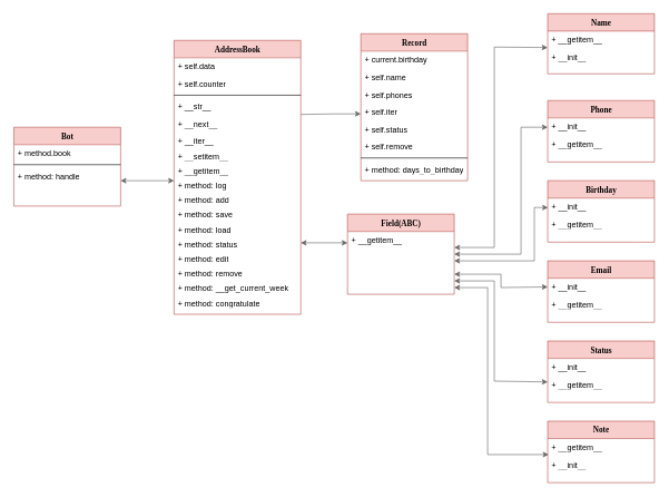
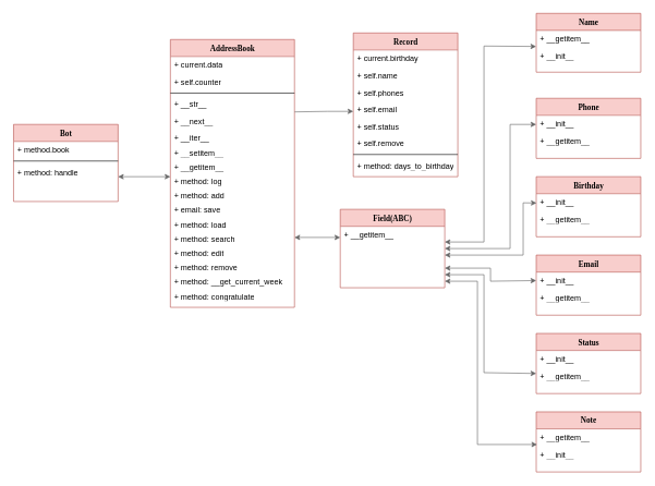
  <mxCell id="0" />
  <mxCell id="1" parent="0" />
  <mxCell id="2" value="Bot" style="swimlane;html=1;fontStyle=1;align=center;verticalAlign=top;childLayout=stackLayout;horizontal=1;startSize=26;horizontalStack=0;resizeParent=1;resizeLast=0;collapsible=1;marginBottom=0;swimlaneFillColor=#ffffff;rounded=0;shadow=0;comic=0;labelBackgroundColor=none;strokeWidth=1;fillColor=#f8cecc;fontFamily=Verdana;fontSize=12;strokeColor=#b85450;" parent="1" vertex="1"><mxGeometry x="20" y="190" width="160" height="118" as="geometry" /></mxCell>
  <mxCell id="3" value="+ method.book" style="text;html=1;strokeColor=none;fillColor=none;align=left;verticalAlign=top;spacingLeft=4;spacingRight=4;whiteSpace=wrap;overflow=hidden;rotatable=0;points=[[0,0.5],[1,0.5]];portConstraint=eastwest;" parent="2" vertex="1"><mxGeometry y="26" width="160" height="26" as="geometry" /></mxCell>
  <mxCell id="4" value="" style="line;html=1;strokeWidth=1;fillColor=none;align=left;verticalAlign=middle;spacingTop=-1;spacingLeft=3;spacingRight=3;rotatable=0;labelPosition=right;points=[];portConstraint=eastwest;" parent="2" vertex="1"><mxGeometry y="52" width="160" height="8" as="geometry" /></mxCell>
  <mxCell id="5" value="+ method:&amp;nbsp;handle" style="text;html=1;strokeColor=none;fillColor=none;align=left;verticalAlign=top;spacingLeft=4;spacingRight=4;whiteSpace=wrap;overflow=hidden;rotatable=0;points=[[0,0.5],[1,0.5]];portConstraint=eastwest;" parent="2" vertex="1"><mxGeometry y="60" width="160" height="26" as="geometry" /></mxCell>
  <mxCell id="6" value="AddressBook" style="swimlane;html=1;fontStyle=1;align=center;verticalAlign=top;childLayout=stackLayout;horizontal=1;startSize=26;horizontalStack=0;resizeParent=1;resizeLast=0;collapsible=1;marginBottom=0;swimlaneFillColor=#ffffff;rounded=0;shadow=0;comic=0;labelBackgroundColor=none;strokeWidth=1;fillColor=#f8cecc;fontFamily=Verdana;fontSize=12;strokeColor=#b85450;" parent="1" vertex="1"><mxGeometry x="260" y="60" width="190" height="410" as="geometry" /></mxCell>
- <mxCell id="7" value="+&amp;nbsp;self.data" style="text;html=1;strokeColor=none;fillColor=none;align=left;verticalAlign=top;spacingLeft=4;spacingRight=4;whiteSpace=wrap;overflow=hidden;rotatable=0;points=[[0,0.5],[1,0.5]];portConstraint=eastwest;" parent="6" vertex="1"><mxGeometry y="26" width="190" height="26" as="geometry" /></mxCell>
+ <mxCell id="7" value="+&amp;nbsp;current.data" style="text;html=1;strokeColor=none;fillColor=none;align=left;verticalAlign=top;spacingLeft=4;spacingRight=4;whiteSpace=wrap;overflow=hidden;rotatable=0;points=[[0,0.5],[1,0.5]];portConstraint=eastwest;" parent="6" vertex="1"><mxGeometry y="26" width="190" height="26" as="geometry" /></mxCell>
  <mxCell id="8" value="+ self.counter" style="text;html=1;strokeColor=none;fillColor=none;align=left;verticalAlign=top;spacingLeft=4;spacingRight=4;whiteSpace=wrap;overflow=hidden;rotatable=0;points=[[0,0.5],[1,0.5]];portConstraint=eastwest;" parent="6" vertex="1"><mxGeometry y="52" width="190" height="26" as="geometry" /></mxCell>
  <mxCell id="9" value="" style="line;html=1;strokeWidth=1;fillColor=none;align=left;verticalAlign=middle;spacingTop=-1;spacingLeft=3;spacingRight=3;rotatable=0;labelPosition=right;points=[];portConstraint=eastwest;" parent="6" vertex="1"><mxGeometry y="78" width="190" height="8" as="geometry" /></mxCell>
  <mxCell id="10" value="+&amp;nbsp;__str__" style="text;html=1;strokeColor=none;fillColor=none;align=left;verticalAlign=top;spacingLeft=4;spacingRight=4;whiteSpace=wrap;overflow=hidden;rotatable=0;points=[[0,0.5],[1,0.5]];portConstraint=eastwest;" parent="6" vertex="1"><mxGeometry y="86" width="190" height="26" as="geometry" /></mxCell>
  <mxCell id="11" value="+&amp;nbsp;__next__" style="text;html=1;strokeColor=none;fillColor=none;align=left;verticalAlign=top;spacingLeft=4;spacingRight=4;whiteSpace=wrap;overflow=hidden;rotatable=0;points=[[0,0.5],[1,0.5]];portConstraint=eastwest;" parent="6" vertex="1"><mxGeometry y="112" width="190" height="26" as="geometry" /></mxCell>
  <mxCell id="12" value="+&amp;nbsp;__iter__" style="text;html=1;strokeColor=none;fillColor=none;align=left;verticalAlign=top;spacingLeft=4;spacingRight=4;whiteSpace=wrap;overflow=hidden;rotatable=0;points=[[0,0.5],[1,0.5]];portConstraint=eastwest;" parent="6" vertex="1"><mxGeometry y="138" width="190" height="22" as="geometry" /></mxCell>
  <mxCell id="13" value="+&amp;nbsp;__setitem__" style="text;html=1;strokeColor=none;fillColor=none;align=left;verticalAlign=top;spacingLeft=4;spacingRight=4;whiteSpace=wrap;overflow=hidden;rotatable=0;points=[[0,0.5],[1,0.5]];portConstraint=eastwest;" parent="6" vertex="1"><mxGeometry y="160" width="190" height="22" as="geometry" /></mxCell>
  <mxCell id="14" value="+&amp;nbsp;__getitem__" style="text;html=1;strokeColor=none;fillColor=none;align=left;verticalAlign=top;spacingLeft=4;spacingRight=4;whiteSpace=wrap;overflow=hidden;rotatable=0;points=[[0,0.5],[1,0.5]];portConstraint=eastwest;" parent="6" vertex="1"><mxGeometry y="182" width="190" height="22" as="geometry" /></mxCell>
  <mxCell id="15" value="+ method:&amp;nbsp;log" style="text;html=1;strokeColor=none;fillColor=none;align=left;verticalAlign=top;spacingLeft=4;spacingRight=4;whiteSpace=wrap;overflow=hidden;rotatable=0;points=[[0,0.5],[1,0.5]];portConstraint=eastwest;" parent="6" vertex="1"><mxGeometry y="204" width="190" height="22" as="geometry" /></mxCell>
  <mxCell id="16" value="+ method:&amp;nbsp;add" style="text;html=1;strokeColor=none;fillColor=none;align=left;verticalAlign=top;spacingLeft=4;spacingRight=4;whiteSpace=wrap;overflow=hidden;rotatable=0;points=[[0,0.5],[1,0.5]];portConstraint=eastwest;" parent="6" vertex="1"><mxGeometry y="226" width="190" height="22" as="geometry" /></mxCell>
- <mxCell id="17" value="+ method:&amp;nbsp;save" style="text;html=1;strokeColor=none;fillColor=none;align=left;verticalAlign=top;spacingLeft=4;spacingRight=4;whiteSpace=wrap;overflow=hidden;rotatable=0;points=[[0,0.5],[1,0.5]];portConstraint=eastwest;" parent="6" vertex="1"><mxGeometry y="248" width="190" height="22" as="geometry" /></mxCell>
+ <mxCell id="17" value="+ email:&amp;nbsp;save" style="text;html=1;strokeColor=none;fillColor=none;align=left;verticalAlign=top;spacingLeft=4;spacingRight=4;whiteSpace=wrap;overflow=hidden;rotatable=0;points=[[0,0.5],[1,0.5]];portConstraint=eastwest;" parent="6" vertex="1"><mxGeometry y="248" width="190" height="22" as="geometry" /></mxCell>
  <mxCell id="18" value="+ method:&amp;nbsp;load" style="text;html=1;strokeColor=none;fillColor=none;align=left;verticalAlign=top;spacingLeft=4;spacingRight=4;whiteSpace=wrap;overflow=hidden;rotatable=0;points=[[0,0.5],[1,0.5]];portConstraint=eastwest;" parent="6" vertex="1"><mxGeometry y="270" width="190" height="22" as="geometry" /></mxCell>
- <mxCell id="19" value="+ method:&amp;nbsp;status" style="text;html=1;strokeColor=none;fillColor=none;align=left;verticalAlign=top;spacingLeft=4;spacingRight=4;whiteSpace=wrap;overflow=hidden;rotatable=0;points=[[0,0.5],[1,0.5]];portConstraint=eastwest;" parent="6" vertex="1"><mxGeometry y="292" width="190" height="22" as="geometry" /></mxCell>
+ <mxCell id="19" value="+ method:&amp;nbsp;search" style="text;html=1;strokeColor=none;fillColor=none;align=left;verticalAlign=top;spacingLeft=4;spacingRight=4;whiteSpace=wrap;overflow=hidden;rotatable=0;points=[[0,0.5],[1,0.5]];portConstraint=eastwest;" parent="6" vertex="1"><mxGeometry y="292" width="190" height="22" as="geometry" /></mxCell>
  <mxCell id="20" value="+ method:&amp;nbsp;edit" style="text;html=1;strokeColor=none;fillColor=none;align=left;verticalAlign=top;spacingLeft=4;spacingRight=4;whiteSpace=wrap;overflow=hidden;rotatable=0;points=[[0,0.5],[1,0.5]];portConstraint=eastwest;" parent="6" vertex="1"><mxGeometry y="314" width="190" height="22" as="geometry" /></mxCell>
  <mxCell id="21" value="+ method:&amp;nbsp;remove" style="text;html=1;strokeColor=none;fillColor=none;align=left;verticalAlign=top;spacingLeft=4;spacingRight=4;whiteSpace=wrap;overflow=hidden;rotatable=0;points=[[0,0.5],[1,0.5]];portConstraint=eastwest;" parent="6" vertex="1"><mxGeometry y="336" width="190" height="22" as="geometry" /></mxCell>
  <mxCell id="22" value="+ method:&amp;nbsp;__get_current_week" style="text;html=1;strokeColor=none;fillColor=none;align=left;verticalAlign=top;spacingLeft=4;spacingRight=4;whiteSpace=wrap;overflow=hidden;rotatable=0;points=[[0,0.5],[1,0.5]];portConstraint=eastwest;" parent="6" vertex="1"><mxGeometry y="358" width="190" height="22" as="geometry" /></mxCell>
  <mxCell id="23" value="+ method:&amp;nbsp;congratulate" style="text;html=1;strokeColor=none;fillColor=none;align=left;verticalAlign=top;spacingLeft=4;spacingRight=4;whiteSpace=wrap;overflow=hidden;rotatable=0;points=[[0,0.5],[1,0.5]];portConstraint=eastwest;" parent="6" vertex="1"><mxGeometry y="380" width="190" height="22" as="geometry" /></mxCell>
  <mxCell id="24" value="Note" style="swimlane;html=1;fontStyle=1;align=center;verticalAlign=top;childLayout=stackLayout;horizontal=1;startSize=26;horizontalStack=0;resizeParent=1;resizeLast=0;collapsible=1;marginBottom=0;swimlaneFillColor=#ffffff;rounded=0;shadow=0;comic=0;labelBackgroundColor=none;strokeWidth=1;fillColor=#f8cecc;fontFamily=Verdana;fontSize=12;strokeColor=#b85450;" parent="1" vertex="1"><mxGeometry x="820" y="630" width="160" height="92" as="geometry" /></mxCell>
  <mxCell id="25" value="+&amp;nbsp;__getitem__" style="text;html=1;strokeColor=none;fillColor=none;align=left;verticalAlign=top;spacingLeft=4;spacingRight=4;whiteSpace=wrap;overflow=hidden;rotatable=0;points=[[0,0.5],[1,0.5]];portConstraint=eastwest;" parent="24" vertex="1"><mxGeometry y="26" width="160" height="26" as="geometry" /></mxCell>
  <mxCell id="26" value="+&amp;nbsp;__init__" style="text;html=1;strokeColor=none;fillColor=none;align=left;verticalAlign=top;spacingLeft=4;spacingRight=4;whiteSpace=wrap;overflow=hidden;rotatable=0;points=[[0,0.5],[1,0.5]];portConstraint=eastwest;" parent="24" vertex="1"><mxGeometry y="52" width="160" height="26" as="geometry" /></mxCell>
  <mxCell id="27" style="edgeStyle=elbowEdgeStyle;rounded=0;orthogonalLoop=1;jettySize=auto;html=1;entryX=0.018;entryY=0.005;entryDx=0;entryDy=0;entryPerimeter=0;" parent="24" source="24" target="26" edge="1"><mxGeometry relative="1" as="geometry" /></mxCell>
  <mxCell id="28" value="Record" style="swimlane;html=1;fontStyle=1;align=center;verticalAlign=top;childLayout=stackLayout;horizontal=1;startSize=26;horizontalStack=0;resizeParent=1;resizeLast=0;collapsible=1;marginBottom=0;swimlaneFillColor=#ffffff;rounded=0;shadow=0;comic=0;labelBackgroundColor=none;strokeWidth=1;fillColor=#f8cecc;fontFamily=Verdana;fontSize=12;strokeColor=#b85450;" parent="1" vertex="1"><mxGeometry x="540" y="50" width="160" height="220" as="geometry" /></mxCell>
  <mxCell id="29" value="+ current.birthday" style="text;html=1;strokeColor=none;fillColor=none;align=left;verticalAlign=top;spacingLeft=4;spacingRight=4;whiteSpace=wrap;overflow=hidden;rotatable=0;points=[[0,0.5],[1,0.5]];portConstraint=eastwest;" parent="28" vertex="1"><mxGeometry y="26" width="160" height="26" as="geometry" /></mxCell>
  <mxCell id="30" value="+&amp;nbsp;self.name" style="text;html=1;strokeColor=none;fillColor=none;align=left;verticalAlign=top;spacingLeft=4;spacingRight=4;whiteSpace=wrap;overflow=hidden;rotatable=0;points=[[0,0.5],[1,0.5]];portConstraint=eastwest;" parent="28" vertex="1"><mxGeometry y="52" width="160" height="26" as="geometry" /></mxCell>
  <mxCell id="31" value="+&amp;nbsp;self.phones" style="text;html=1;strokeColor=none;fillColor=none;align=left;verticalAlign=top;spacingLeft=4;spacingRight=4;whiteSpace=wrap;overflow=hidden;rotatable=0;points=[[0,0.5],[1,0.5]];portConstraint=eastwest;" parent="28" vertex="1"><mxGeometry y="78" width="160" height="26" as="geometry" /></mxCell>
- <mxCell id="32" value="+&amp;nbsp;self.iter" style="text;html=1;strokeColor=none;fillColor=none;align=left;verticalAlign=top;spacingLeft=4;spacingRight=4;whiteSpace=wrap;overflow=hidden;rotatable=0;points=[[0,0.5],[1,0.5]];portConstraint=eastwest;" parent="28" vertex="1"><mxGeometry y="104" width="160" height="26" as="geometry" /></mxCell>
+ <mxCell id="32" value="+&amp;nbsp;self.email" style="text;html=1;strokeColor=none;fillColor=none;align=left;verticalAlign=top;spacingLeft=4;spacingRight=4;whiteSpace=wrap;overflow=hidden;rotatable=0;points=[[0,0.5],[1,0.5]];portConstraint=eastwest;" parent="28" vertex="1"><mxGeometry y="104" width="160" height="26" as="geometry" /></mxCell>
  <mxCell id="33" value="+&amp;nbsp;self.status" style="text;html=1;strokeColor=none;fillColor=none;align=left;verticalAlign=top;spacingLeft=4;spacingRight=4;whiteSpace=wrap;overflow=hidden;rotatable=0;points=[[0,0.5],[1,0.5]];portConstraint=eastwest;" parent="28" vertex="1"><mxGeometry y="130" width="160" height="26" as="geometry" /></mxCell>
  <mxCell id="34" value="+&amp;nbsp;self.remove" style="text;html=1;strokeColor=none;fillColor=none;align=left;verticalAlign=top;spacingLeft=4;spacingRight=4;whiteSpace=wrap;overflow=hidden;rotatable=0;points=[[0,0.5],[1,0.5]];portConstraint=eastwest;" parent="28" vertex="1"><mxGeometry y="156" width="160" height="26" as="geometry" /></mxCell>
  <mxCell id="35" value="" style="line;html=1;strokeWidth=1;fillColor=none;align=left;verticalAlign=middle;spacingTop=-1;spacingLeft=3;spacingRight=3;rotatable=0;labelPosition=right;points=[];portConstraint=eastwest;" parent="28" vertex="1"><mxGeometry y="182" width="160" height="8" as="geometry" /></mxCell>
  <mxCell id="36" value="+ method:&amp;nbsp;days_to_birthday" style="text;html=1;strokeColor=none;fillColor=none;align=left;verticalAlign=top;spacingLeft=4;spacingRight=4;whiteSpace=wrap;overflow=hidden;rotatable=0;points=[[0,0.5],[1,0.5]];portConstraint=eastwest;" parent="28" vertex="1"><mxGeometry y="190" width="160" height="22" as="geometry" /></mxCell>
  <mxCell id="37" value="Field(ABC)" style="swimlane;html=1;fontStyle=1;align=center;verticalAlign=top;childLayout=stackLayout;horizontal=1;startSize=26;horizontalStack=0;resizeParent=1;resizeLast=0;collapsible=1;marginBottom=0;swimlaneFillColor=#ffffff;rounded=0;shadow=0;comic=0;labelBackgroundColor=none;strokeWidth=1;fillColor=#f8cecc;fontFamily=Verdana;fontSize=12;strokeColor=#b85450;" parent="1" vertex="1"><mxGeometry x="520" y="320" width="160" height="120" as="geometry" /></mxCell>
  <mxCell id="38" value="+&amp;nbsp;__getitem__" style="text;html=1;strokeColor=none;fillColor=none;align=left;verticalAlign=top;spacingLeft=4;spacingRight=4;whiteSpace=wrap;overflow=hidden;rotatable=0;points=[[0,0.5],[1,0.5]];portConstraint=eastwest;" parent="37" vertex="1"><mxGeometry y="26" width="160" height="34" as="geometry" /></mxCell>
  <mxCell id="39" value="Name" style="swimlane;html=1;fontStyle=1;align=center;verticalAlign=top;childLayout=stackLayout;horizontal=1;startSize=26;horizontalStack=0;resizeParent=1;resizeLast=0;collapsible=1;marginBottom=0;swimlaneFillColor=#ffffff;rounded=0;shadow=0;comic=0;labelBackgroundColor=none;strokeWidth=1;fillColor=#f8cecc;fontFamily=Verdana;fontSize=12;strokeColor=#b85450;" parent="1" vertex="1"><mxGeometry x="820" y="20" width="160" height="90" as="geometry"><mxRectangle x="840" y="80" width="80" height="30" as="alternateBounds" /></mxGeometry></mxCell>
  <mxCell id="40" value="+&amp;nbsp;__getitem__" style="text;html=1;strokeColor=none;fillColor=none;align=left;verticalAlign=top;spacingLeft=4;spacingRight=4;whiteSpace=wrap;overflow=hidden;rotatable=0;points=[[0,0.5],[1,0.5]];portConstraint=eastwest;" parent="39" vertex="1"><mxGeometry y="26" width="160" height="26" as="geometry" /></mxCell>
  <mxCell id="41" value="+&amp;nbsp;__init__" style="text;html=1;strokeColor=none;fillColor=none;align=left;verticalAlign=top;spacingLeft=4;spacingRight=4;whiteSpace=wrap;overflow=hidden;rotatable=0;points=[[0,0.5],[1,0.5]];portConstraint=eastwest;" parent="39" vertex="1"><mxGeometry y="52" width="160" height="26" as="geometry" /></mxCell>
  <mxCell id="42" value="Phone" style="swimlane;html=1;fontStyle=1;align=center;verticalAlign=top;childLayout=stackLayout;horizontal=1;startSize=26;horizontalStack=0;resizeParent=1;resizeLast=0;collapsible=1;marginBottom=0;swimlaneFillColor=#ffffff;rounded=0;shadow=0;comic=0;labelBackgroundColor=none;strokeWidth=1;fillColor=#f8cecc;fontFamily=Verdana;fontSize=12;strokeColor=#b85450;" parent="1" vertex="1"><mxGeometry x="820" y="150" width="160" height="92" as="geometry" /></mxCell>
  <mxCell id="43" value="+&amp;nbsp;__init__" style="text;html=1;strokeColor=none;fillColor=none;align=left;verticalAlign=top;spacingLeft=4;spacingRight=4;whiteSpace=wrap;overflow=hidden;rotatable=0;points=[[0,0.5],[1,0.5]];portConstraint=eastwest;" parent="42" vertex="1"><mxGeometry y="26" width="160" height="26" as="geometry" /></mxCell>
  <mxCell id="44" value="+&amp;nbsp;__getitem__" style="text;html=1;strokeColor=none;fillColor=none;align=left;verticalAlign=top;spacingLeft=4;spacingRight=4;whiteSpace=wrap;overflow=hidden;rotatable=0;points=[[0,0.5],[1,0.5]];portConstraint=eastwest;" parent="42" vertex="1"><mxGeometry y="52" width="160" height="26" as="geometry" /></mxCell>
  <mxCell id="45" value="Birthday" style="swimlane;html=1;fontStyle=1;align=center;verticalAlign=top;childLayout=stackLayout;horizontal=1;startSize=26;horizontalStack=0;resizeParent=1;resizeLast=0;collapsible=1;marginBottom=0;swimlaneFillColor=#ffffff;rounded=0;shadow=0;comic=0;labelBackgroundColor=none;strokeWidth=1;fillColor=#f8cecc;fontFamily=Verdana;fontSize=12;strokeColor=#b85450;" parent="1" vertex="1"><mxGeometry x="820" y="270" width="160" height="92" as="geometry" /></mxCell>
  <mxCell id="46" value="+&amp;nbsp;__init__" style="text;html=1;strokeColor=none;fillColor=none;align=left;verticalAlign=top;spacingLeft=4;spacingRight=4;whiteSpace=wrap;overflow=hidden;rotatable=0;points=[[0,0.5],[1,0.5]];portConstraint=eastwest;" parent="45" vertex="1"><mxGeometry y="26" width="160" height="26" as="geometry" /></mxCell>
  <mxCell id="47" value="+&amp;nbsp;__getitem__" style="text;html=1;strokeColor=none;fillColor=none;align=left;verticalAlign=top;spacingLeft=4;spacingRight=4;whiteSpace=wrap;overflow=hidden;rotatable=0;points=[[0,0.5],[1,0.5]];portConstraint=eastwest;" parent="45" vertex="1"><mxGeometry y="52" width="160" height="26" as="geometry" /></mxCell>
  <mxCell id="48" value="Email" style="swimlane;html=1;fontStyle=1;align=center;verticalAlign=top;childLayout=stackLayout;horizontal=1;startSize=26;horizontalStack=0;resizeParent=1;resizeLast=0;collapsible=1;marginBottom=0;swimlaneFillColor=#ffffff;rounded=0;shadow=0;comic=0;labelBackgroundColor=none;strokeWidth=1;fillColor=#f8cecc;fontFamily=Verdana;fontSize=12;strokeColor=#b85450;" parent="1" vertex="1"><mxGeometry x="820" y="390" width="160" height="92" as="geometry" /></mxCell>
  <mxCell id="49" value="+&amp;nbsp;__init__" style="text;html=1;strokeColor=none;fillColor=none;align=left;verticalAlign=top;spacingLeft=4;spacingRight=4;whiteSpace=wrap;overflow=hidden;rotatable=0;points=[[0,0.5],[1,0.5]];portConstraint=eastwest;" parent="48" vertex="1"><mxGeometry y="26" width="160" height="26" as="geometry" /></mxCell>
  <mxCell id="50" value="+&amp;nbsp;__getitem__" style="text;html=1;strokeColor=none;fillColor=none;align=left;verticalAlign=top;spacingLeft=4;spacingRight=4;whiteSpace=wrap;overflow=hidden;rotatable=0;points=[[0,0.5],[1,0.5]];portConstraint=eastwest;" parent="48" vertex="1"><mxGeometry y="52" width="160" height="26" as="geometry" /></mxCell>
  <mxCell id="51" value="Status" style="swimlane;html=1;fontStyle=1;align=center;verticalAlign=top;childLayout=stackLayout;horizontal=1;startSize=26;horizontalStack=0;resizeParent=1;resizeLast=0;collapsible=1;marginBottom=0;swimlaneFillColor=#ffffff;rounded=0;shadow=0;comic=0;labelBackgroundColor=none;strokeWidth=1;fillColor=#f8cecc;fontFamily=Verdana;fontSize=12;strokeColor=#b85450;" parent="1" vertex="1"><mxGeometry x="820" y="510" width="160" height="92" as="geometry" /></mxCell>
  <mxCell id="52" value="+&amp;nbsp;__init__" style="text;html=1;strokeColor=none;fillColor=none;align=left;verticalAlign=top;spacingLeft=4;spacingRight=4;whiteSpace=wrap;overflow=hidden;rotatable=0;points=[[0,0.5],[1,0.5]];portConstraint=eastwest;" parent="51" vertex="1"><mxGeometry y="26" width="160" height="26" as="geometry" /></mxCell>
  <mxCell id="53" value="+&amp;nbsp;__getitem__" style="text;html=1;strokeColor=none;fillColor=none;align=left;verticalAlign=top;spacingLeft=4;spacingRight=4;whiteSpace=wrap;overflow=hidden;rotatable=0;points=[[0,0.5],[1,0.5]];portConstraint=eastwest;" parent="51" vertex="1"><mxGeometry y="52" width="160" height="26" as="geometry" /></mxCell>
  <mxCell id="54" value="" style="endArrow=classic;startArrow=classic;html=1;rounded=0;entryX=-0.001;entryY=-0.052;entryDx=0;entryDy=0;entryPerimeter=0;fillColor=#f5f5f5;strokeColor=#666666;" parent="1" target="41" edge="1"><mxGeometry width="50" height="50" relative="1" as="geometry"><mxPoint x="680" y="370" as="sourcePoint" /><mxPoint x="780" y="120" as="targetPoint" /><Array as="points"><mxPoint x="740" y="370" /><mxPoint x="740" y="70" /></Array></mxGeometry></mxCell>
  <mxCell id="55" value="" style="endArrow=classic;startArrow=classic;html=1;rounded=0;fillColor=#f5f5f5;strokeColor=#666666;" parent="1" edge="1"><mxGeometry width="50" height="50" relative="1" as="geometry"><mxPoint x="680" y="380" as="sourcePoint" /><mxPoint x="820" y="190" as="targetPoint" /><Array as="points"><mxPoint x="780" y="380" /><mxPoint x="780" y="190" /></Array></mxGeometry></mxCell>
  <mxCell id="56" value="" style="endArrow=classic;startArrow=classic;html=1;rounded=0;entryX=0.003;entryY=0.55;entryDx=0;entryDy=0;entryPerimeter=0;fillColor=#f5f5f5;strokeColor=#666666;" parent="1" edge="1"><mxGeometry width="50" height="50" relative="1" as="geometry"><mxPoint x="680" y="390" as="sourcePoint" /><mxPoint x="820.48" y="310.3" as="targetPoint" /><Array as="points"><mxPoint x="800" y="390" /><mxPoint x="800" y="310" /></Array></mxGeometry></mxCell>
  <mxCell id="57" value="" style="endArrow=classic;startArrow=classic;html=1;rounded=0;exitX=0;exitY=0.5;exitDx=0;exitDy=0;entryX=1;entryY=0.75;entryDx=0;entryDy=0;fillColor=#f5f5f5;strokeColor=#666666;" parent="1" target="37" edge="1"><mxGeometry width="50" height="50" relative="1" as="geometry"><mxPoint x="820" y="429" as="sourcePoint" /><mxPoint x="700" y="260" as="targetPoint" /><Array as="points"><mxPoint x="750" y="430" /><mxPoint x="750" y="410" /></Array></mxGeometry></mxCell>
  <mxCell id="58" value="" style="endArrow=classic;startArrow=classic;html=1;rounded=0;exitX=0.003;exitY=0.561;exitDx=0;exitDy=0;exitPerimeter=0;fillColor=#f5f5f5;strokeColor=#666666;" parent="1" edge="1"><mxGeometry width="50" height="50" relative="1" as="geometry"><mxPoint x="820" y="571.296" as="sourcePoint" /><mxPoint x="680" y="420" as="targetPoint" /><Array as="points"><mxPoint x="740" y="570" /><mxPoint x="740" y="420" /></Array></mxGeometry></mxCell>
  <mxCell id="59" value="" style="endArrow=classic;startArrow=classic;html=1;rounded=0;exitX=0.008;exitY=0.923;exitDx=0;exitDy=0;exitPerimeter=0;fillColor=#f5f5f5;strokeColor=#666666;" parent="1" source="25" edge="1"><mxGeometry width="50" height="50" relative="1" as="geometry"><mxPoint x="810" y="819" as="sourcePoint" /><mxPoint x="680" y="430" as="targetPoint" /><Array as="points"><mxPoint x="730" y="680" /><mxPoint x="730" y="430" /></Array></mxGeometry></mxCell>
  <mxCell id="60" value="" style="endArrow=classic;html=1;rounded=0;exitX=1.001;exitY=0.582;exitDx=0;exitDy=0;exitPerimeter=0;fillColor=#f5f5f5;strokeColor=#666666;" parent="1" edge="1"><mxGeometry width="50" height="50" relative="1" as="geometry"><mxPoint x="450.19" y="170.804" as="sourcePoint" /><mxPoint x="540" y="170" as="targetPoint" /><Array as="points"><mxPoint x="500" y="170" /></Array></mxGeometry></mxCell>
  <mxCell id="61" value="" style="endArrow=classic;startArrow=classic;html=1;rounded=0;entryX=0;entryY=0.5;entryDx=0;entryDy=0;exitX=1;exitY=0.5;exitDx=0;exitDy=0;fillColor=#f5f5f5;strokeColor=#666666;" parent="1" source="19" target="38" edge="1"><mxGeometry width="50" height="50" relative="1" as="geometry"><mxPoint x="490" y="270" as="sourcePoint" /><mxPoint x="530" y="260" as="targetPoint" /></mxGeometry></mxCell>
  <mxCell id="62" value="" style="endArrow=classic;startArrow=classic;html=1;rounded=0;exitX=1;exitY=0.769;exitDx=0;exitDy=0;exitPerimeter=0;fillColor=#f5f5f5;strokeColor=#666666;" parent="1" source="5" edge="1"><mxGeometry width="50" height="50" relative="1" as="geometry"><mxPoint x="180" y="235" as="sourcePoint" /><mxPoint x="260" y="270" as="targetPoint" /></mxGeometry></mxCell>
